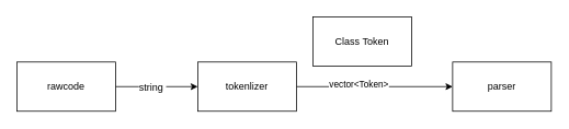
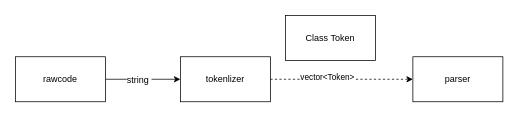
  <mxCell id="0" />
  <mxCell id="1" parent="0" />
  <mxCell id="2" style="edgeStyle=orthogonalEdgeStyle;rounded=0;orthogonalLoop=1;jettySize=auto;html=1;entryX=0;entryY=0.5;entryDx=0;entryDy=0;" edge="1" parent="1" source="4" target="7"><mxGeometry relative="1" as="geometry" /></mxCell>
  <mxCell id="3" value="&lt;span style=&quot;font-size: 12px&quot;&gt;string&amp;nbsp;&lt;/span&gt;" style="edgeLabel;html=1;align=center;verticalAlign=middle;resizable=0;points=[];" vertex="1" connectable="0" parent="2"><mxGeometry x="-0.125" relative="1" as="geometry"><mxPoint as="offset" /></mxGeometry></mxCell>
  <mxCell id="4" value="rawcode" style="rounded=0;whiteSpace=wrap;html=1;" vertex="1" parent="1"><mxGeometry x="20" y="75" width="120" height="60" as="geometry" /></mxCell>
- <mxCell id="5" style="edgeStyle=orthogonalEdgeStyle;rounded=0;orthogonalLoop=1;jettySize=auto;html=1;exitX=1;exitY=0.5;exitDx=0;exitDy=0;entryX=0;entryY=0.5;entryDx=0;entryDy=0;" edge="1" parent="1" source="7" target="8"><mxGeometry relative="1" as="geometry" /></mxCell>
+ <mxCell id="5" style="edgeStyle=orthogonalEdgeStyle;rounded=0;orthogonalLoop=1;jettySize=auto;html=1;exitX=1;exitY=0.5;exitDx=0;exitDy=0;entryX=0;entryY=0.5;entryDx=0;entryDy=0;dashed=1;" edge="1" parent="1" source="7" target="8"><mxGeometry relative="1" as="geometry" /></mxCell>
  <mxCell id="6" value="vector&amp;lt;Token&amp;gt;" style="edgeLabel;html=1;align=center;verticalAlign=middle;resizable=0;points=[];" vertex="1" connectable="0" parent="5"><mxGeometry x="-0.213" y="3" relative="1" as="geometry"><mxPoint as="offset" /></mxGeometry></mxCell>
  <mxCell id="7" value="tokenlizer" style="rounded=0;whiteSpace=wrap;html=1;" vertex="1" parent="1"><mxGeometry x="240" y="75" width="120" height="60" as="geometry" /></mxCell>
  <mxCell id="8" value="parser" style="rounded=0;whiteSpace=wrap;html=1;" vertex="1" parent="1"><mxGeometry x="550" y="75" width="120" height="60" as="geometry" /></mxCell>
  <mxCell id="9" value="Class Token" style="rounded=0;whiteSpace=wrap;html=1;" vertex="1" parent="1"><mxGeometry x="380" y="20" width="120" height="60" as="geometry" /></mxCell>
